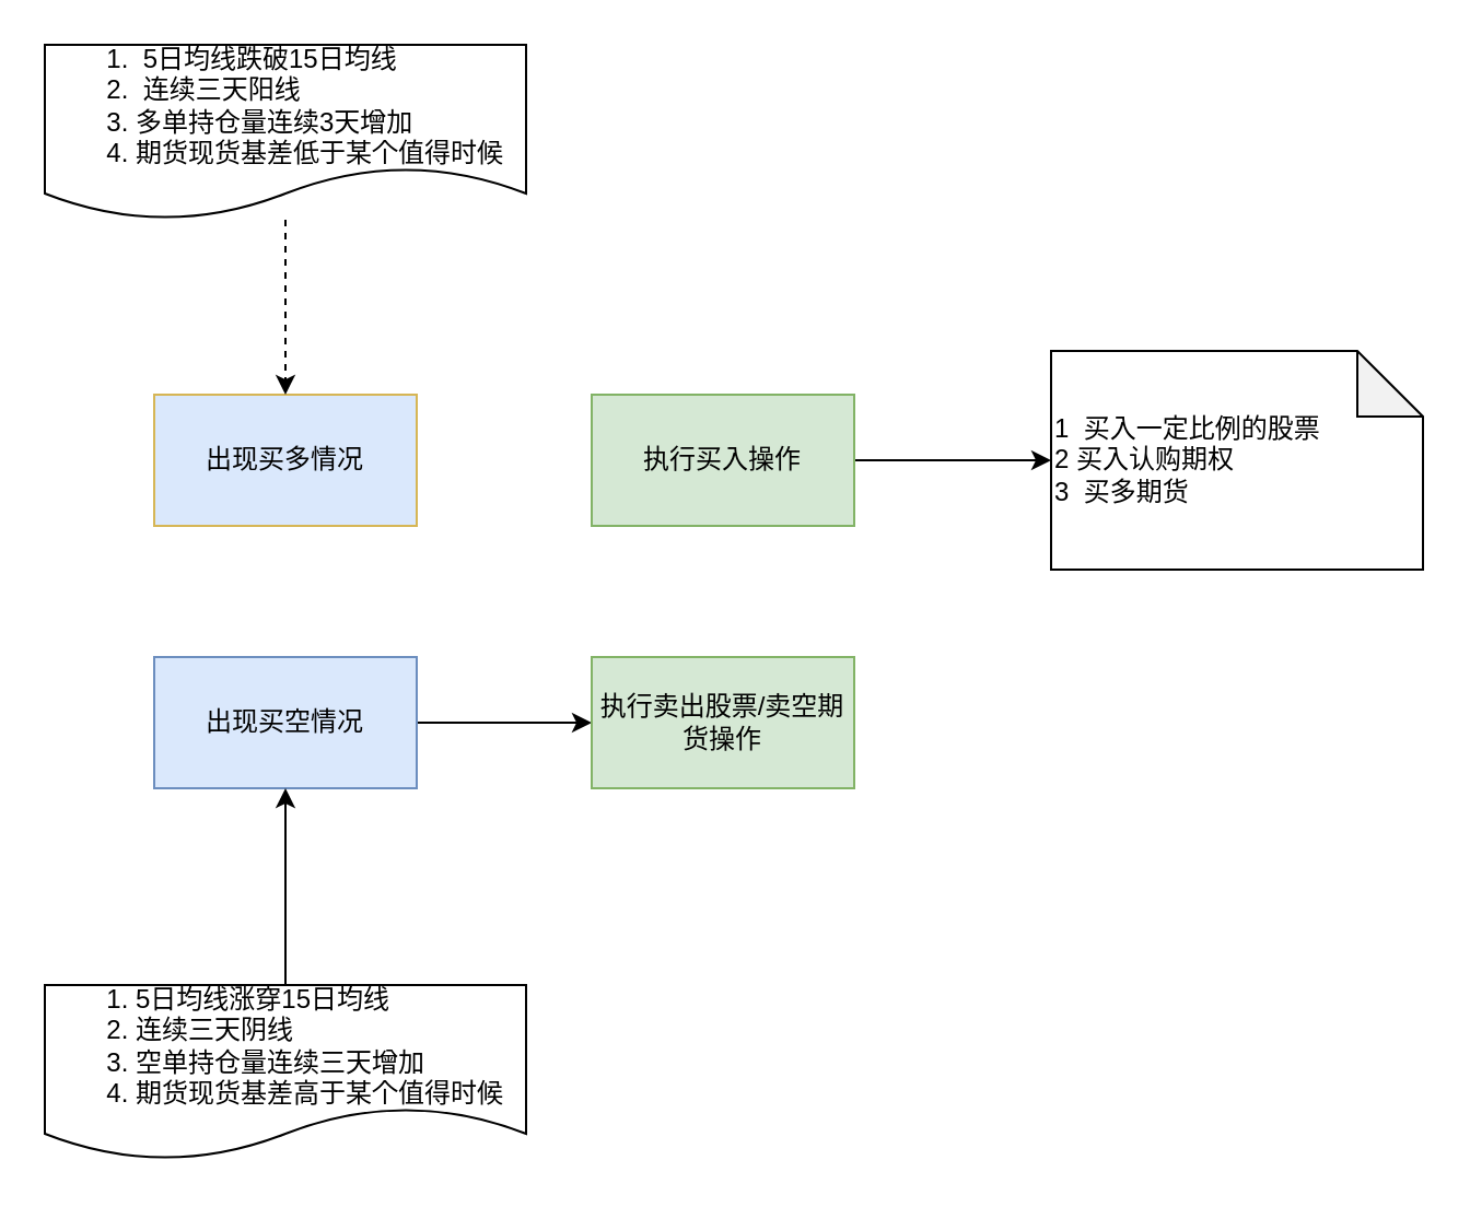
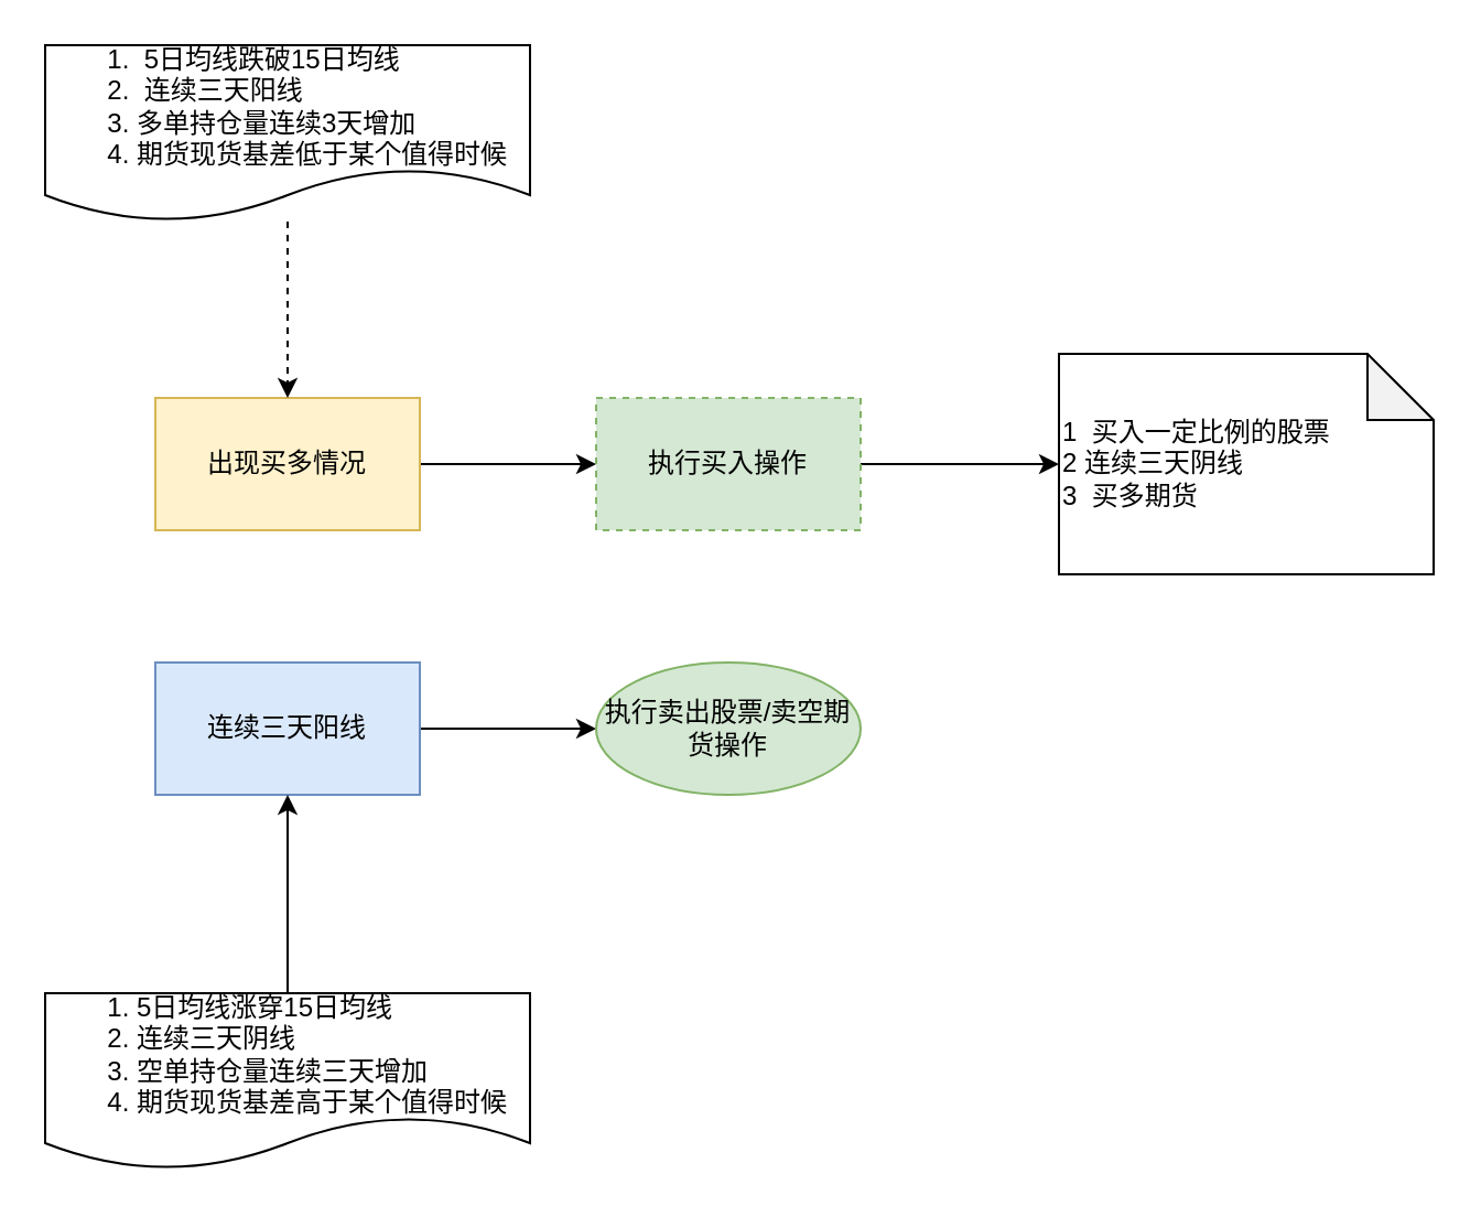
  <mxCell id="0" />
  <mxCell id="1" parent="0" />
- <mxCell id="3" value="出现买多情况" style="rounded=0;whiteSpace=wrap;html=1;fillColor=#dae8fc;strokeColor=#d6b656;" parent="1" vertex="1"><mxGeometry x="70" y="180" width="120" height="60" as="geometry" /></mxCell>
+ <mxCell id="2" value="" style="edgeStyle=orthogonalEdgeStyle;rounded=0;orthogonalLoop=1;jettySize=auto;html=1;" edge="1" parent="1" source="3" target="5"><mxGeometry relative="1" as="geometry" /></mxCell>
+ <mxCell id="3" value="出现买多情况" style="rounded=0;whiteSpace=wrap;html=1;fillColor=#fff2cc;strokeColor=#d6b656;" parent="1" vertex="1"><mxGeometry x="70" y="180" width="120" height="60" as="geometry" /></mxCell>
  <mxCell id="4" style="edgeStyle=orthogonalEdgeStyle;rounded=0;orthogonalLoop=1;jettySize=auto;html=1;entryX=0;entryY=0.5;entryDx=0;entryDy=0;entryPerimeter=0;" edge="1" parent="1" source="5" target="9"><mxGeometry relative="1" as="geometry" /></mxCell>
- <mxCell id="5" value="执行买入操作" style="rounded=0;whiteSpace=wrap;html=1;fillColor=#d5e8d4;strokeColor=#82b366;" vertex="1" parent="1"><mxGeometry x="270" y="180" width="120" height="60" as="geometry" /></mxCell>
+ <mxCell id="5" value="执行买入操作" style="rounded=0;whiteSpace=wrap;html=1;fillColor=#d5e8d4;strokeColor=#82b366;dashed=1;" vertex="1" parent="1"><mxGeometry x="270" y="180" width="120" height="60" as="geometry" /></mxCell>
  <mxCell id="6" value="" style="edgeStyle=orthogonalEdgeStyle;rounded=0;orthogonalLoop=1;jettySize=auto;html=1;" edge="1" parent="1" source="7" target="8"><mxGeometry relative="1" as="geometry" /></mxCell>
- <mxCell id="7" value="出现买空情况" style="rounded=0;whiteSpace=wrap;html=1;fillColor=#dae8fc;strokeColor=#6c8ebf;" parent="1" vertex="1"><mxGeometry x="70" y="300" width="120" height="60" as="geometry" /></mxCell>
- <mxCell id="8" value="执行卖出股票/卖空期货操作" style="rounded=0;whiteSpace=wrap;html=1;fillColor=#d5e8d4;strokeColor=#82b366;" vertex="1" parent="1"><mxGeometry x="270" y="300" width="120" height="60" as="geometry" /></mxCell>
- <mxCell id="9" value="1&amp;nbsp; 买入一定比例的股票&lt;br&gt;2 买入认购期权&lt;br&gt;3&amp;nbsp; 买多期货" style="shape=note;whiteSpace=wrap;html=1;backgroundOutline=1;darkOpacity=0.05;align=left;" vertex="1" parent="1"><mxGeometry x="480" y="160" width="170" height="100" as="geometry" /></mxCell>
+ <mxCell id="7" value="连续三天阳线" style="rounded=0;whiteSpace=wrap;html=1;fillColor=#dae8fc;strokeColor=#6c8ebf;" parent="1" vertex="1"><mxGeometry x="70" y="300" width="120" height="60" as="geometry" /></mxCell>
+ <mxCell id="8" value="执行卖出股票/卖空期货操作" style="ellipse;whiteSpace=wrap;html=1;fillColor=#d5e8d4;strokeColor=#82b366;" vertex="1" parent="1"><mxGeometry x="270" y="300" width="120" height="60" as="geometry" /></mxCell>
+ <mxCell id="9" value="1&amp;nbsp; 买入一定比例的股票&lt;br&gt;2 连续三天阴线&lt;br&gt;3&amp;nbsp; 买多期货" style="shape=note;whiteSpace=wrap;html=1;backgroundOutline=1;darkOpacity=0.05;align=left;" vertex="1" parent="1"><mxGeometry x="480" y="160" width="170" height="100" as="geometry" /></mxCell>
  <mxCell id="10" style="edgeStyle=orthogonalEdgeStyle;rounded=0;orthogonalLoop=1;jettySize=auto;html=1;entryX=0.5;entryY=0;entryDx=0;entryDy=0;dashed=1;" edge="1" parent="1" source="11" target="3"><mxGeometry relative="1" as="geometry" /></mxCell>
  <mxCell id="11" value="&lt;ol&gt;&lt;li&gt;&amp;nbsp;5日均线跌破15日均线&lt;/li&gt;&lt;li&gt;&amp;nbsp;连续三天阳线&lt;/li&gt;&lt;li&gt;多单持仓量连续3天增加&lt;/li&gt;&lt;li&gt;期货现货基差低于某个值得时候&lt;/li&gt;&lt;/ol&gt;" style="shape=document;whiteSpace=wrap;html=1;boundedLbl=1;align=left;" vertex="1" parent="1"><mxGeometry x="20" y="20" width="220" height="80" as="geometry" /></mxCell>
  <mxCell id="12" value="" style="edgeStyle=orthogonalEdgeStyle;rounded=0;orthogonalLoop=1;jettySize=auto;html=1;" edge="1" parent="1" source="13" target="7"><mxGeometry relative="1" as="geometry" /></mxCell>
  <mxCell id="13" value="&lt;ol&gt;&lt;li&gt;5日均线涨穿15日均线&lt;/li&gt;&lt;li&gt;连续三天阴线&lt;/li&gt;&lt;li&gt;空单持仓量连续三天增加&lt;/li&gt;&lt;li&gt;期货现货基差高于某个值得时候&lt;/li&gt;&lt;/ol&gt;" style="shape=document;whiteSpace=wrap;html=1;boundedLbl=1;align=left;" vertex="1" parent="1"><mxGeometry x="20" y="450" width="220" height="80" as="geometry" /></mxCell>
